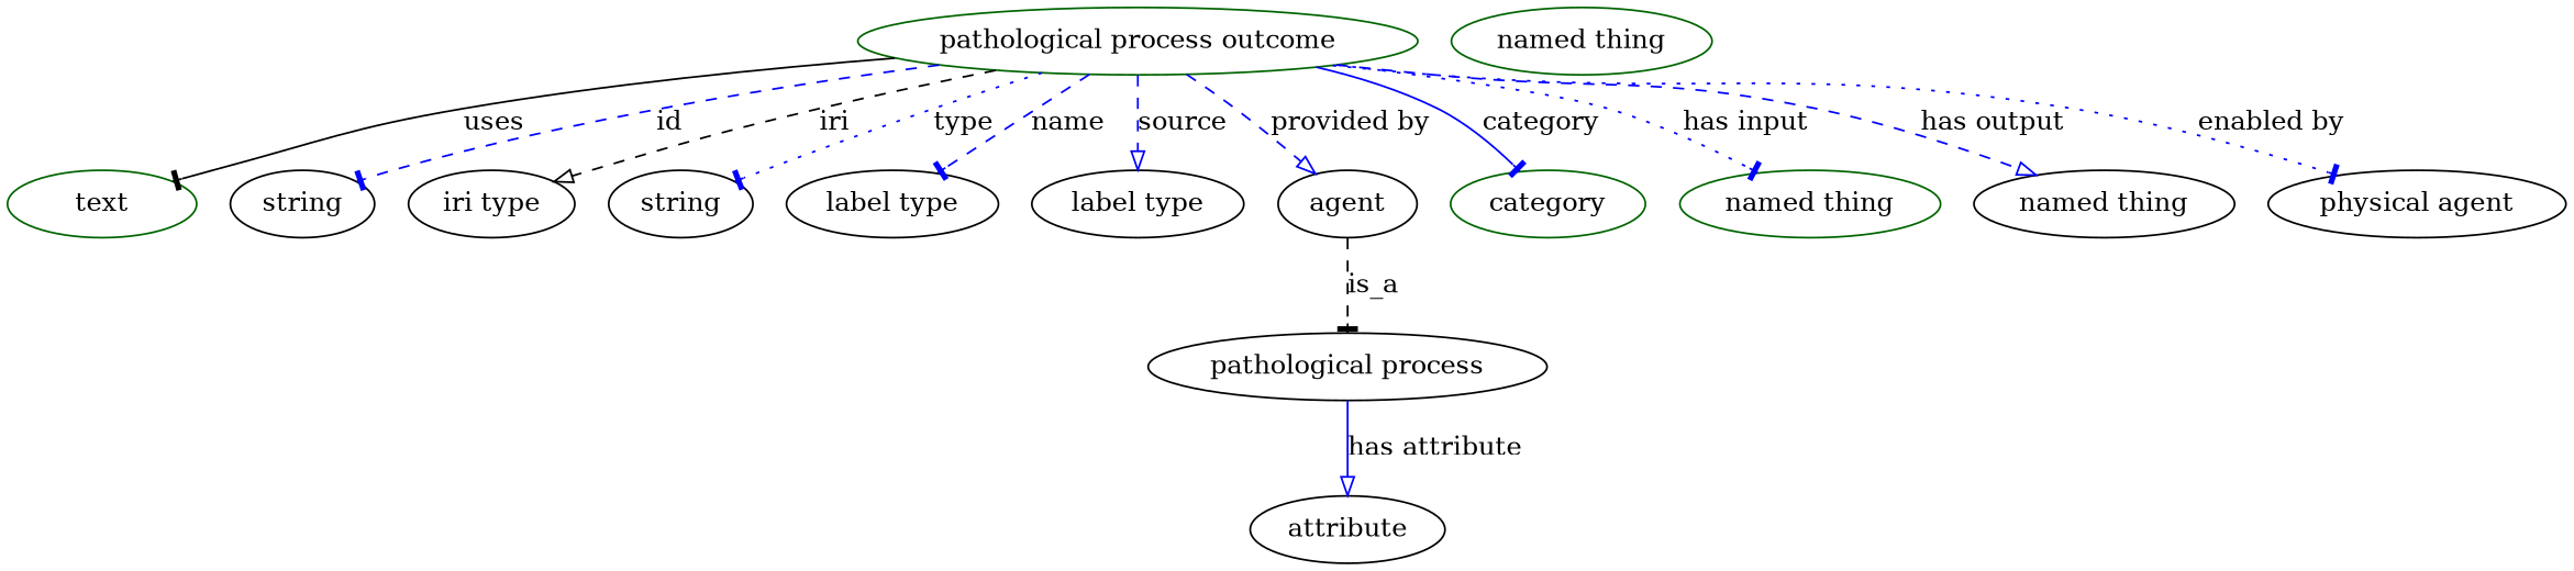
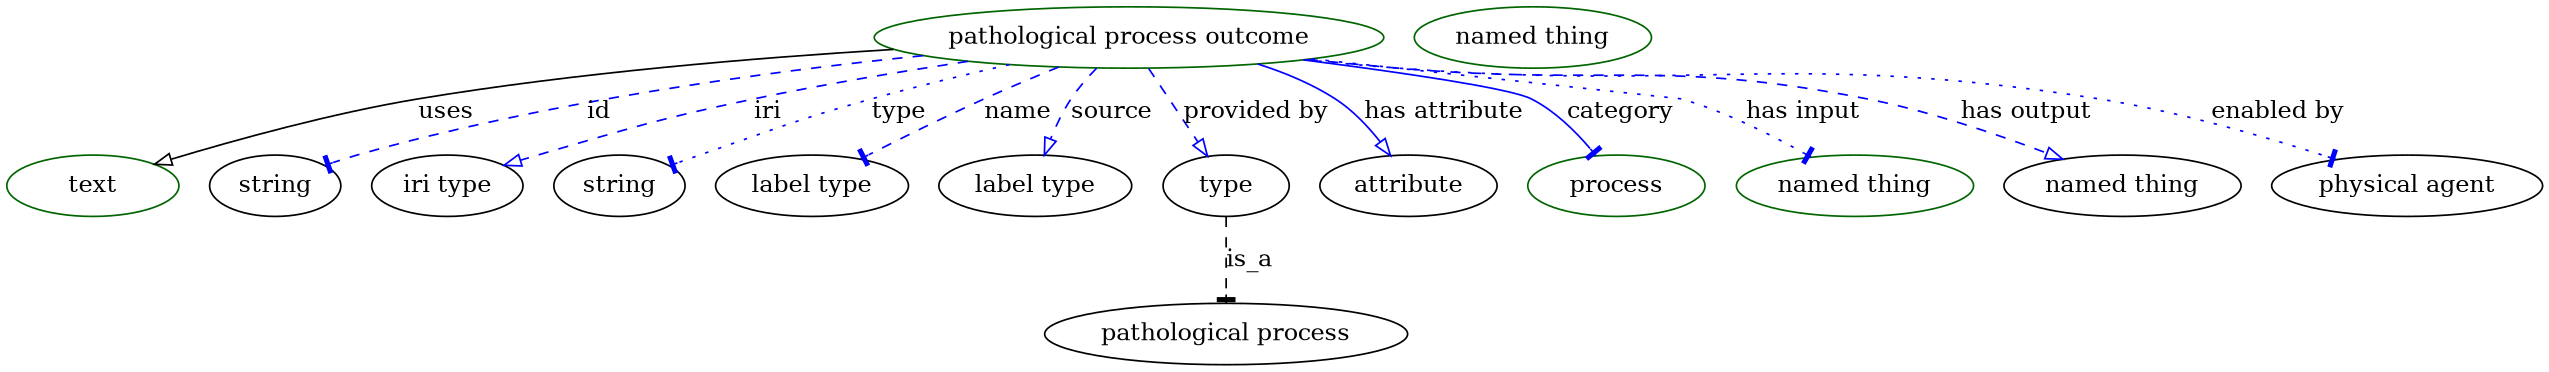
  digraph {
    node [color=black]
    edge [arrowhead=tee style=dashed color=blue]
    n1 [color=darkgreen height=0.5 label="pathological process outcome" width=4.1524]
    n2 [color=darkgreen height=0.5 label=text width=1.4082]
    n3 [height=0.5 label=string width=1.0652]
    n4 [height=0.5 label="iri type" width=1.2277]
    n5 [height=0.5 label=string width=1.0652]
    n6 [height=0.5 label="label type" width=1.5707]
    n7 [height=0.5 label="label type" width=1.5707]
-   n8 [height=0.5 label=agent width=1.0291]
+   n8 [height=0.5 label=type width=1.0291]
    n9 [height=0.5 label=attribute width=1.4443]
-   category [color=darkgreen height=0.5 width=1.4443]
+   category [color=darkgreen height=0.5 width=1.4443 label=process]
    n11 [color=darkgreen height=0.5 label="named thing" width=1.9318]
    n12 [height=0.5 label="named thing" width=1.9318]
    n13 [height=0.5 label="physical agent" width=2.2026]
    "pathological process" [height=0.5 width=2.9608]
    n15 [color=darkgreen height=0.5 label="named thing" width=1.9318]
-   n1 -> n2 [label=uses style=solid color=""]
+   n1 -> n2 [arrowhead=onormal label=uses style=solid color=""]
    n1 -> n3 [label=id]
-   n1 -> n4 [arrowhead=onormal color=black label=iri]
+   n1 -> n4 [arrowhead=onormal label=iri]
    n1 -> n5 [label=type style=dotted]
    n1 -> n6 [label=name]
    n1 -> n7 [arrowhead=onormal label=source]
    n1 -> n8 [arrowhead=onormal label="provided by"]
-   "pathological process" -> n9 [arrowhead=onormal label="has attribute" style=solid]
+   n1 -> n9 [arrowhead=onormal label="has attribute" style=solid]
    n1 -> category [label=category style=solid]
    n1 -> n11 [label="has input" style=dotted]
    n1 -> n12 [arrowhead=onormal label="has output"]
    n1 -> n13 [label="enabled by" style=dotted]
    n8 -> "pathological process" [label=is_a color=""]
  }
